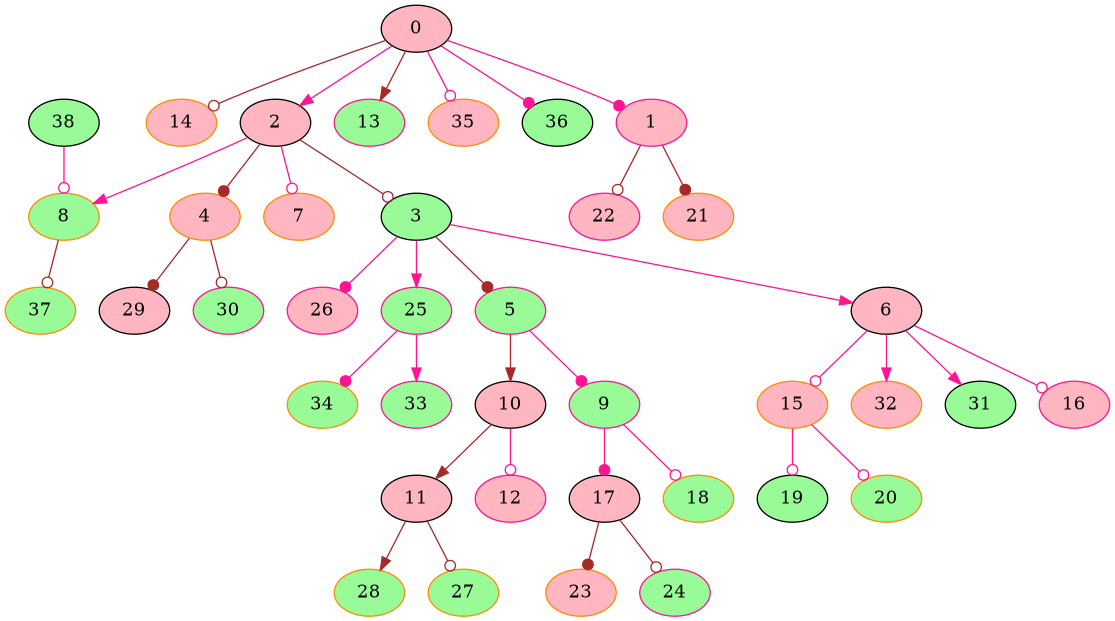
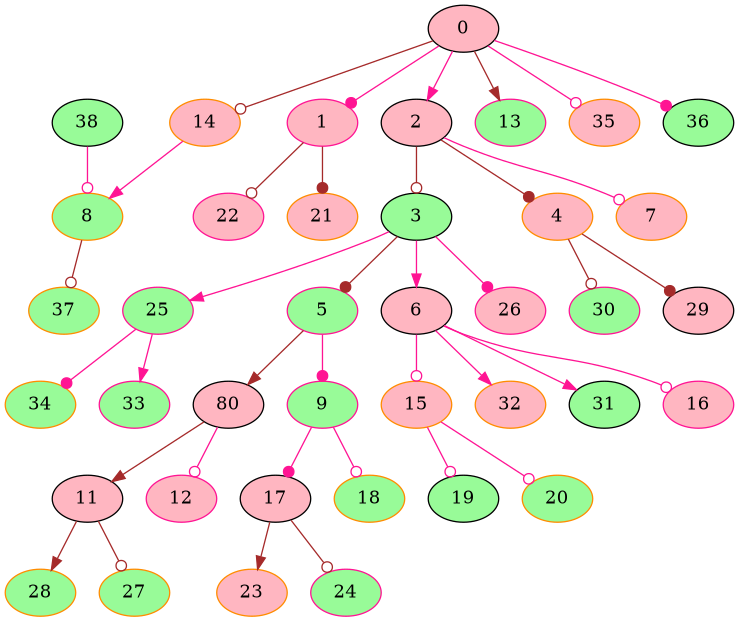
  digraph {
    node [color=darkorange fillcolor=lightpink style=filled]
    edge [arrowhead=odot color=deeppink]
    8 [fillcolor=palegreen]
    37 [fillcolor=palegreen]
    38 [color=black fillcolor=palegreen]
    25 [color=deeppink fillcolor=palegreen]
    34 [fillcolor=palegreen]
    33 [color=deeppink fillcolor=palegreen]
    5 [color=deeppink fillcolor=palegreen]
-   10 [color=black]
+   10 [color=black label=80]
    9 [color=deeppink fillcolor=palegreen]
    11 [color=black]
    12 [color=deeppink]
    17 [color=black]
    18 [fillcolor=palegreen]
    28 [fillcolor=palegreen]
    27 [fillcolor=palegreen]
    1 [color=deeppink]
    22 [color=deeppink]
    21
    23
    24 [color=deeppink fillcolor=palegreen]
    19 [color=black fillcolor=palegreen]
    15
    20 [fillcolor=palegreen]
    0 [color=black]
    14
    2 [color=black]
    13 [color=deeppink fillcolor=palegreen]
    35
    36 [color=black fillcolor=palegreen]
    3 [color=black fillcolor=palegreen]
    4
    7
    6 [color=black]
    26 [color=deeppink]
    32
    31 [color=black fillcolor=palegreen]
    16 [color=deeppink]
    30 [color=deeppink fillcolor=palegreen]
    29 [color=black]
    8 -> 37 [color=brown]
    38 -> 8
    25 -> 34 [arrowhead=dot]
    25 -> 33 [arrowhead=normal]
    5 -> 10 [arrowhead=normal color=brown]
    5 -> 9 [arrowhead=dot]
    10 -> 11 [arrowhead=normal color=brown]
    10 -> 12
    9 -> 17 [arrowhead=dot]
    9 -> 18
    11 -> 28 [arrowhead=normal color=brown]
    11 -> 27 [color=brown]
-   17 -> 23 [arrowhead=dot color=brown]
+   17 -> 23 [arrowhead=normal color=brown]
    17 -> 24 [color=brown]
    1 -> 22 [color=brown]
    1 -> 21 [arrowhead=dot color=brown]
    15 -> 19
    15 -> 20
    0 -> 1 [arrowhead=dot]
    0 -> 14 [color=brown]
    0 -> 2 [arrowhead=normal]
    0 -> 13 [arrowhead=normal color=brown]
    0 -> 35
    0 -> 36 [arrowhead=dot]
-   2 -> 8 [arrowhead=normal]
+   14 -> 8 [arrowhead=normal]
    2 -> 3 [color=brown]
    2 -> 4 [arrowhead=dot color=brown]
    2 -> 7
    3 -> 25 [arrowhead=normal]
    3 -> 5 [arrowhead=dot color=brown]
    3 -> 6 [arrowhead=normal]
    3 -> 26 [arrowhead=dot]
    4 -> 30 [color=brown]
    4 -> 29 [arrowhead=dot color=brown]
    6 -> 15
    6 -> 32 [arrowhead=normal]
    6 -> 31 [arrowhead=normal]
    6 -> 16
  }
